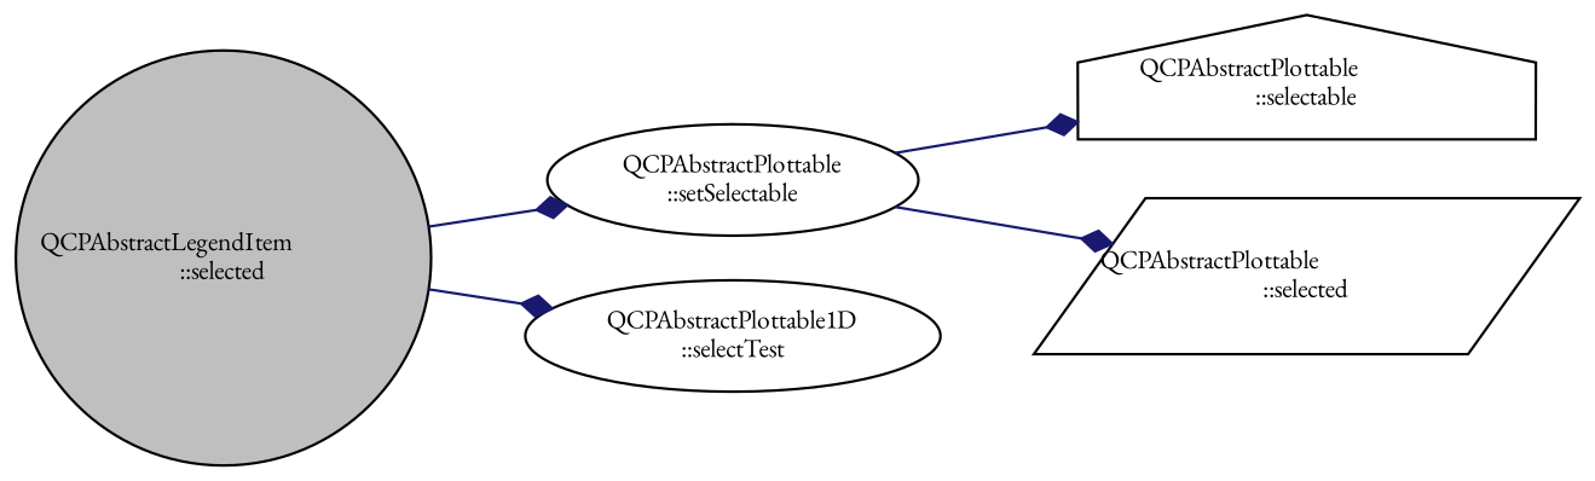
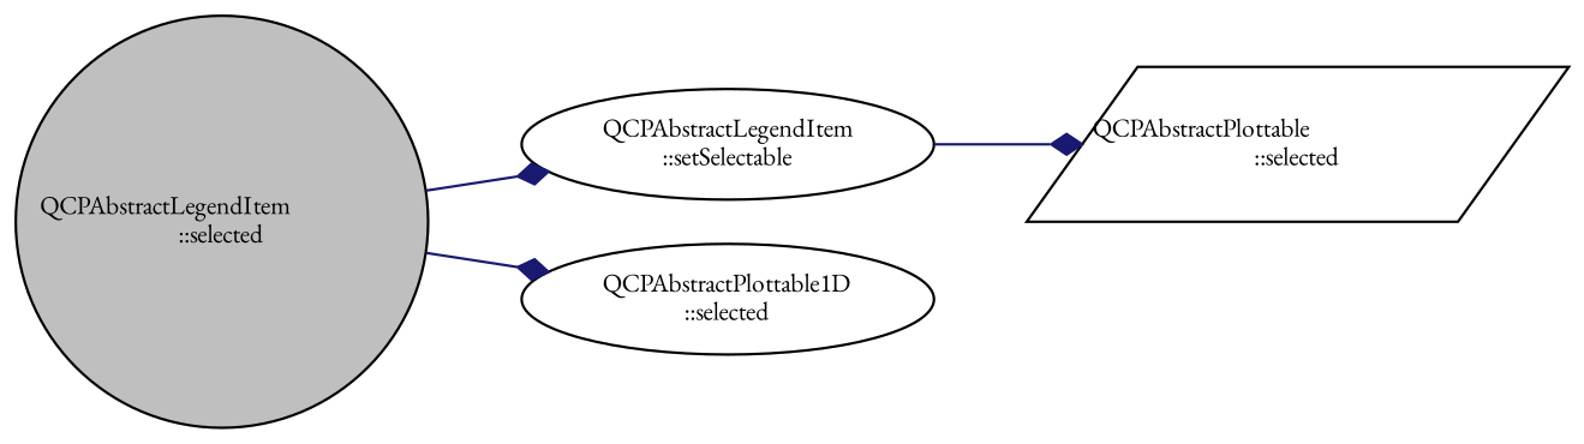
  digraph {
    fontname="EB Garamond"
    rankdir=LR
    node [color=black fillcolor=white fontname="EB Garamond" fontsize=10 shape=ellipse style=filled]
    edge [arrowhead=diamond color=midnightblue fontname="EB Garamond" fontsize=10 labelfontname=Helvetica labelfontsize=10 style=solid]
    n1 [fillcolor=grey75 fontcolor=black height=0.2 label="QCPAbstractLegendItem\l::selected" shape=circle width=0.4]
-   n2 [height=0.2 label="QCPAbstractPlottable\l::setSelectable" width=0.4]
-   n3 [height=0.2 label="QCPAbstractPlottable1D\l::selectTest" width=0.4]
-   n4 [height=0.2 label="QCPAbstractPlottable\l::selectable" shape=house width=0.4]
+   n2 [height=0.2 label="QCPAbstractLegendItem\l::setSelectable" width=0.4]
+   n3 [height=0.2 label="QCPAbstractPlottable1D\l::selected" width=0.4]
    n5 [height=0.2 label="QCPAbstractPlottable\l::selected" shape=parallelogram width=0.4]
    n1 -> n2
    n1 -> n3
-   n2 -> n4
    n2 -> n5
  }
